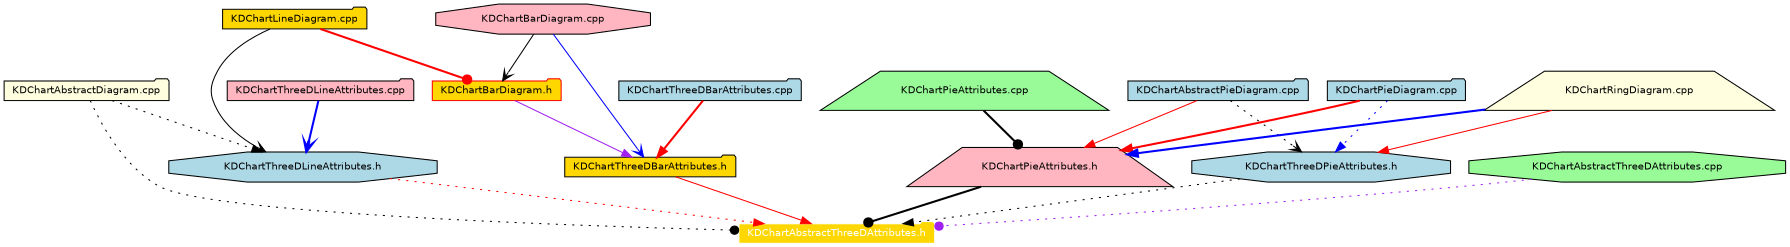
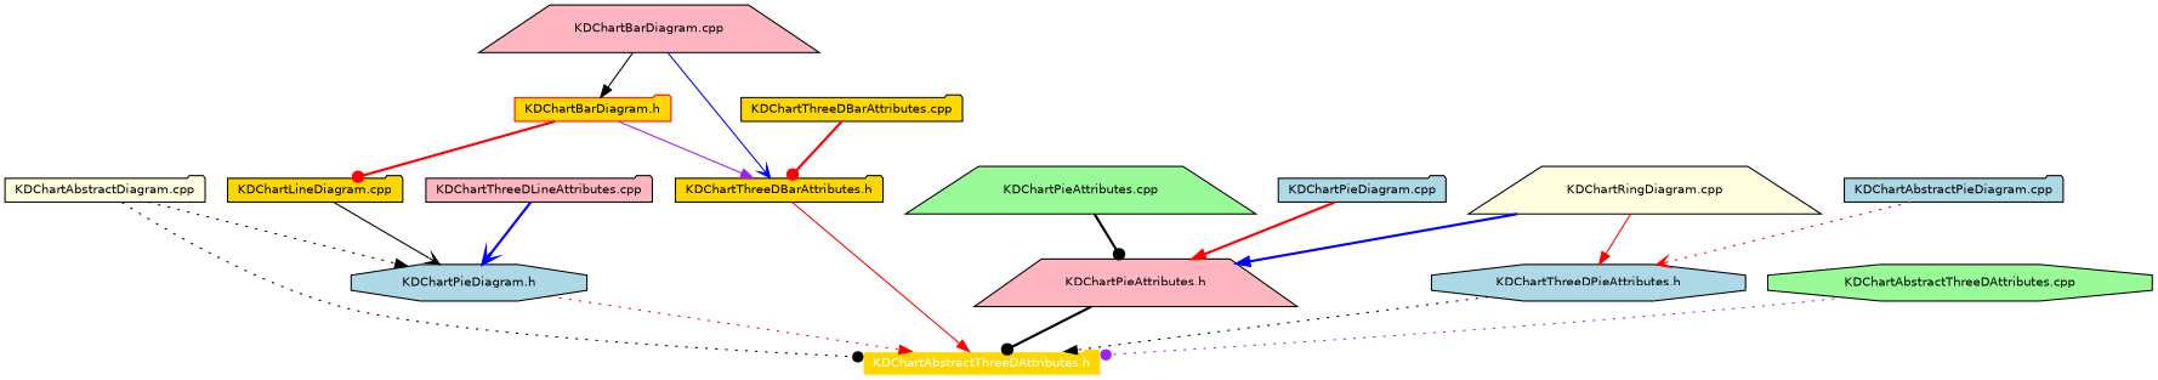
  digraph {
    node [color=black fillcolor=lightblue fontname=Helvetica fontsize=10 shape=folder style=filled]
    edge [arrowhead=normal color=red fontname=Helvetica fontsize=10 labelfontname=Helvetica labelfontsize=10 style=dotted]
    n1 [color=white fillcolor=gold fontcolor=white height=0.2 label="KDChartAbstractThreeDAttributes.h" width=0.4]
    n2 [fillcolor=lightyellow height=0.2 label="KDChartAbstractDiagram.cpp" width=0.4]
-   n3 [height=0.2 label="KDChartThreeDLineAttributes.h" shape=octagon width=0.4]
+   n3 [height=0.2 label="KDChartPieDiagram.h" shape=octagon width=0.4]
    n4 [fillcolor=gold height=0.2 label="KDChartLineDiagram.cpp" width=0.4]
    n5 [color=red fillcolor=gold height=0.2 label="KDChartBarDiagram.h" width=0.4]
    n6 [fillcolor=gold height=0.2 label="KDChartThreeDBarAttributes.h" width=0.4]
    n7 [fillcolor=lightpink height=0.2 label="KDChartThreeDLineAttributes.cpp" width=0.4]
    n8 [fillcolor=lightpink height=0.2 label="KDChartPieAttributes.h" shape=trapezium width=0.4]
    n9 [height=0.2 label="KDChartAbstractPieDiagram.cpp" width=0.4]
    n10 [height=0.2 label="KDChartThreeDPieAttributes.h" shape=octagon width=0.4]
    n11 [fillcolor=palegreen height=0.2 label="KDChartPieAttributes.cpp" shape=trapezium width=0.4]
    n12 [height=0.2 label="KDChartPieDiagram.cpp" width=0.4]
    n13 [fillcolor=lightyellow height=0.2 label="KDChartRingDiagram.cpp" shape=trapezium width=0.4]
    n14 [fillcolor=palegreen height=0.2 label="KDChartAbstractThreeDAttributes.cpp" shape=octagon width=0.4]
-   n15 [fillcolor=lightpink height=0.2 label="KDChartBarDiagram.cpp" shape=octagon width=0.4]
-   n16 [height=0.2 label="KDChartThreeDBarAttributes.cpp" width=0.4]
+   n15 [fillcolor=lightpink height=0.2 label="KDChartBarDiagram.cpp" shape=trapezium width=0.4]
+   n16 [fillcolor=gold height=0.2 label="KDChartThreeDBarAttributes.cpp" width=0.4]
    n2 -> n1 [arrowhead=dot color=black]
    n2 -> n3 [color=black]
    n3 -> n1
    n4 -> n3 [arrowhead=vee color=black style=solid]
-   n4 -> n5 [arrowhead=dot style=bold]
+   n5 -> n4 [arrowhead=dot style=bold]
    n5 -> n6 [color=purple style=solid]
    n6 -> n1 [style=solid]
    n7 -> n3 [arrowhead=vee color=blue style=bold]
    n8 -> n1 [arrowhead=dot color=black style=bold]
-   n9 -> n8 [style=solid]
-   n9 -> n10 [arrowhead=vee color=black]
+   n9 -> n10 [arrowhead=vee]
    n10 -> n1 [color=black]
    n11 -> n8 [arrowhead=dot color=black style=bold]
    n12 -> n8 [style=bold]
-   n12 -> n10 [color=blue]
    n13 -> n8 [color=blue style=bold]
    n13 -> n10 [style=solid]
    n14 -> n1 [arrowhead=dot color=purple]
-   n15 -> n5 [arrowhead=vee color=black style=solid]
+   n15 -> n5 [color=black style=solid]
    n15 -> n6 [arrowhead=vee color=blue style=solid]
-   n16 -> n6 [style=bold]
+   n16 -> n6 [arrowhead=dot style=bold]
  }
